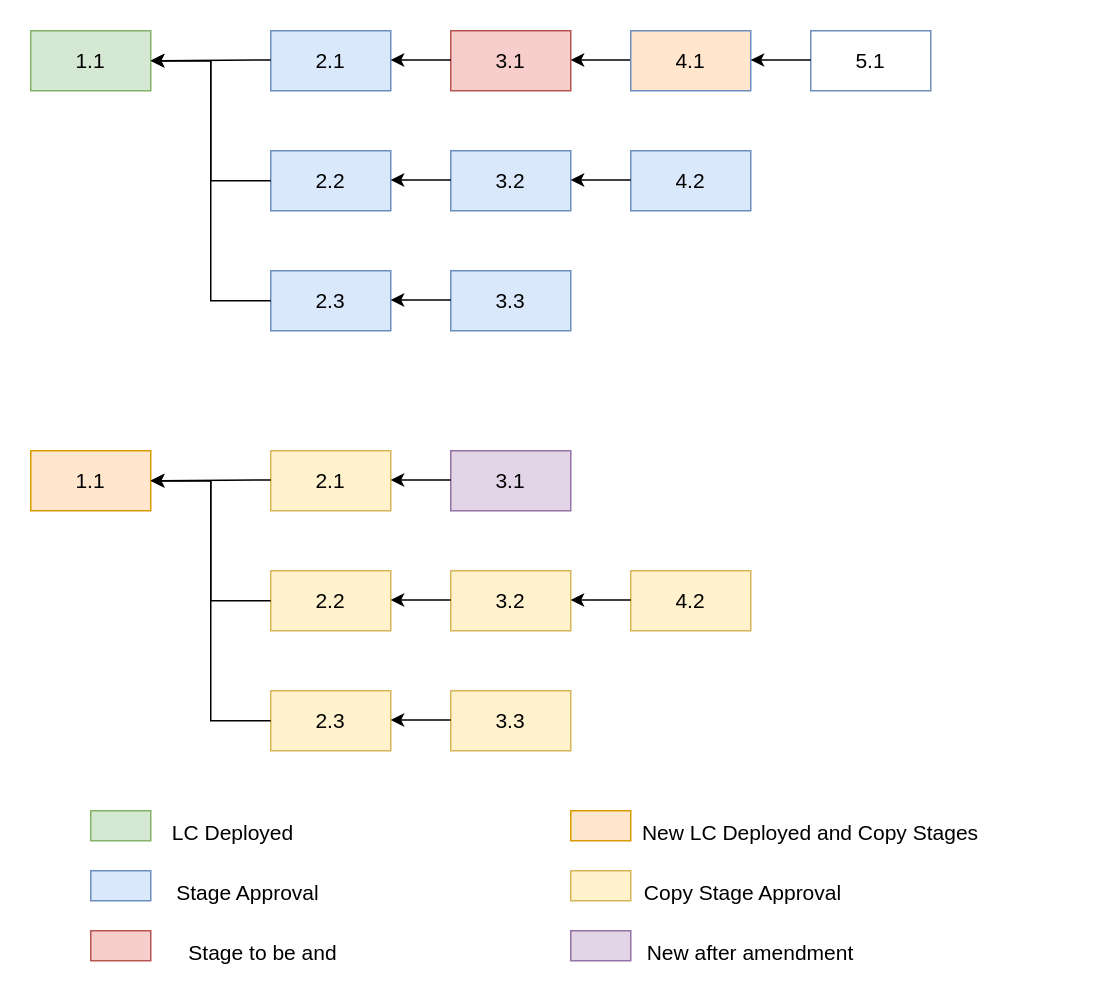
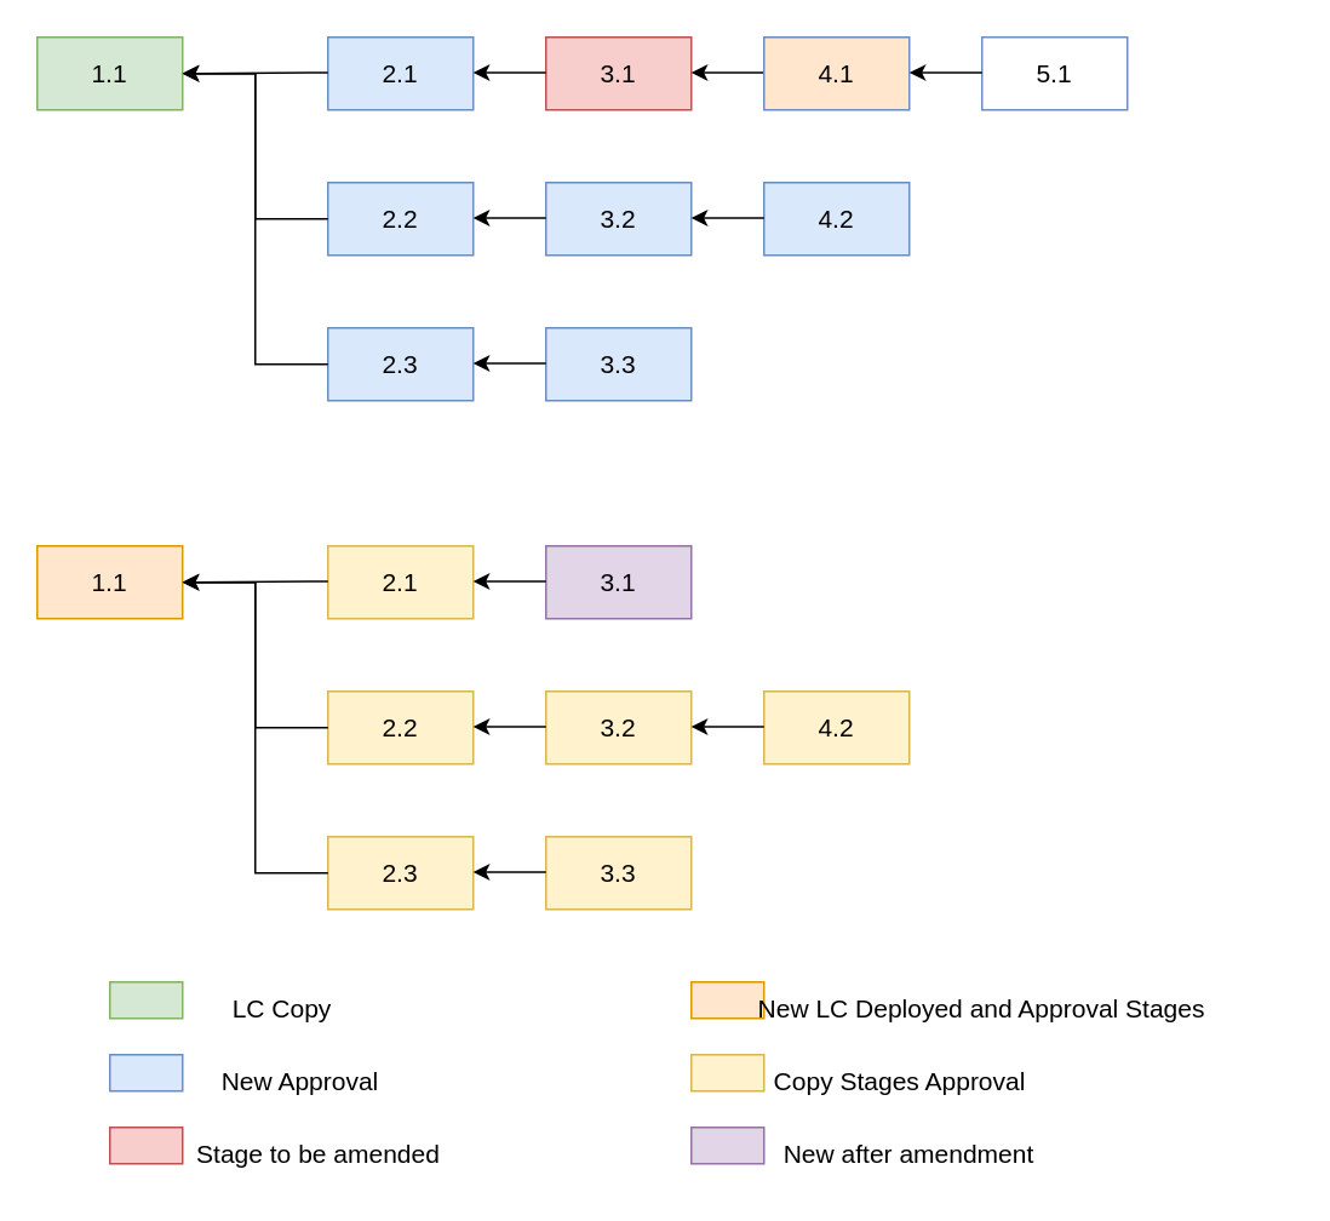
  <mxCell id="0" />
  <mxCell id="1" parent="0" />
  <mxCell id="2" value="&lt;font style=&quot;font-size: 14px;&quot;&gt;1.1&lt;/font&gt;" style="rounded=0;whiteSpace=wrap;html=1;fillColor=#d5e8d4;strokeColor=#82b366;" vertex="1" parent="1"><mxGeometry x="20" y="20" width="80" height="40" as="geometry" /></mxCell>
  <mxCell id="3" value="&lt;font style=&quot;font-size: 14px;&quot;&gt;2.1&lt;/font&gt;" style="rounded=0;whiteSpace=wrap;html=1;fillColor=#dae8fc;strokeColor=#6c8ebf;" vertex="1" parent="1"><mxGeometry x="180" y="20" width="80" height="40" as="geometry" /></mxCell>
  <mxCell id="4" value="&lt;font style=&quot;font-size: 14px;&quot;&gt;2.2&lt;/font&gt;" style="rounded=0;whiteSpace=wrap;html=1;fillColor=#dae8fc;strokeColor=#6c8ebf;" vertex="1" parent="1"><mxGeometry x="180" y="100" width="80" height="40" as="geometry" /></mxCell>
  <mxCell id="5" value="&lt;font style=&quot;font-size: 14px;&quot;&gt;2.3&lt;/font&gt;" style="rounded=0;whiteSpace=wrap;html=1;fillColor=#dae8fc;strokeColor=#6c8ebf;" vertex="1" parent="1"><mxGeometry x="180" y="180" width="80" height="40" as="geometry" /></mxCell>
  <mxCell id="6" value="&lt;font style=&quot;font-size: 14px;&quot;&gt;3.1&lt;/font&gt;" style="rounded=0;whiteSpace=wrap;html=1;fillColor=#f8cecc;strokeColor=#b85450;" vertex="1" parent="1"><mxGeometry x="300" y="20" width="80" height="40" as="geometry" /></mxCell>
  <mxCell id="7" value="&lt;font style=&quot;font-size: 14px;&quot;&gt;3.2&lt;/font&gt;" style="rounded=0;whiteSpace=wrap;html=1;fillColor=#dae8fc;strokeColor=#6c8ebf;" vertex="1" parent="1"><mxGeometry x="300" y="100" width="80" height="40" as="geometry" /></mxCell>
  <mxCell id="8" value="&lt;font style=&quot;font-size: 14px;&quot;&gt;3.3&lt;/font&gt;" style="rounded=0;whiteSpace=wrap;html=1;fillColor=#dae8fc;strokeColor=#6c8ebf;" vertex="1" parent="1"><mxGeometry x="300" y="180" width="80" height="40" as="geometry" /></mxCell>
  <mxCell id="9" value="" style="endArrow=classic;html=1;rounded=0;fontSize=14;entryX=1;entryY=0.5;entryDx=0;entryDy=0;" edge="1" parent="1" target="2"><mxGeometry width="50" height="50" relative="1" as="geometry"><mxPoint x="180" y="39.5" as="sourcePoint" /><mxPoint x="140" y="39.5" as="targetPoint" /></mxGeometry></mxCell>
  <mxCell id="10" value="" style="endArrow=classic;html=1;rounded=0;fontSize=14;" edge="1" parent="1"><mxGeometry width="50" height="50" relative="1" as="geometry"><mxPoint x="300" y="39.5" as="sourcePoint" /><mxPoint x="260" y="39.5" as="targetPoint" /></mxGeometry></mxCell>
  <mxCell id="11" value="" style="endArrow=classic;html=1;rounded=0;fontSize=14;" edge="1" parent="1"><mxGeometry width="50" height="50" relative="1" as="geometry"><mxPoint x="300" y="119.5" as="sourcePoint" /><mxPoint x="260" y="119.5" as="targetPoint" /></mxGeometry></mxCell>
  <mxCell id="12" value="" style="endArrow=classic;html=1;rounded=0;fontSize=14;" edge="1" parent="1"><mxGeometry width="50" height="50" relative="1" as="geometry"><mxPoint x="300" y="199.5" as="sourcePoint" /><mxPoint x="260" y="199.5" as="targetPoint" /></mxGeometry></mxCell>
  <mxCell id="13" value="" style="endArrow=classic;html=1;rounded=0;fontSize=14;" edge="1" parent="1"><mxGeometry width="50" height="50" relative="1" as="geometry"><mxPoint x="420" y="39.5" as="sourcePoint" /><mxPoint x="380" y="39.5" as="targetPoint" /></mxGeometry></mxCell>
  <mxCell id="14" value="&lt;font style=&quot;font-size: 14px;&quot;&gt;4.1&lt;/font&gt;" style="rounded=0;whiteSpace=wrap;html=1;fillColor=#ffe6cc;strokeColor=#6c8ebf;" vertex="1" parent="1"><mxGeometry x="420" y="20" width="80" height="40" as="geometry" /></mxCell>
  <mxCell id="15" value="&lt;font style=&quot;font-size: 14px;&quot;&gt;4.2&lt;/font&gt;" style="rounded=0;whiteSpace=wrap;html=1;fillColor=#dae8fc;strokeColor=#6c8ebf;" vertex="1" parent="1"><mxGeometry x="420" y="100" width="80" height="40" as="geometry" /></mxCell>
  <mxCell id="16" value="&lt;font style=&quot;font-size: 14px;&quot;&gt;5.1&lt;/font&gt;" style="rounded=0;whiteSpace=wrap;html=1;fillColor=#ffffff;strokeColor=#6c8ebf;" vertex="1" parent="1"><mxGeometry x="540" y="20" width="80" height="40" as="geometry" /></mxCell>
  <mxCell id="17" value="" style="endArrow=classic;html=1;rounded=0;fontSize=14;" edge="1" parent="1"><mxGeometry width="50" height="50" relative="1" as="geometry"><mxPoint x="420" y="119.5" as="sourcePoint" /><mxPoint x="380" y="119.5" as="targetPoint" /></mxGeometry></mxCell>
  <mxCell id="18" value="" style="endArrow=classic;html=1;rounded=0;fontSize=14;" edge="1" parent="1"><mxGeometry width="50" height="50" relative="1" as="geometry"><mxPoint x="540" y="39.5" as="sourcePoint" /><mxPoint x="500" y="39.5" as="targetPoint" /></mxGeometry></mxCell>
  <mxCell id="19" value="" style="endArrow=classic;html=1;rounded=0;fontSize=14;entryX=1;entryY=0.5;entryDx=0;entryDy=0;exitX=0;exitY=0.5;exitDx=0;exitDy=0;" edge="1" parent="1" source="4" target="2"><mxGeometry width="50" height="50" relative="1" as="geometry"><mxPoint x="150" y="139" as="sourcePoint" /><mxPoint x="110" y="139" as="targetPoint" /><Array as="points"><mxPoint x="140" y="120" /><mxPoint x="140" y="40" /></Array></mxGeometry></mxCell>
  <mxCell id="20" value="" style="endArrow=classic;html=1;rounded=0;fontSize=14;entryX=1;entryY=0.5;entryDx=0;entryDy=0;exitX=0;exitY=0.5;exitDx=0;exitDy=0;" edge="1" parent="1" source="5" target="2"><mxGeometry width="50" height="50" relative="1" as="geometry"><mxPoint x="50" y="200" as="sourcePoint" /><mxPoint x="110" y="100" as="targetPoint" /><Array as="points"><mxPoint x="140" y="200" /><mxPoint x="140" y="120" /><mxPoint x="140" y="40" /></Array></mxGeometry></mxCell>
  <mxCell id="21" value="" style="rounded=0;whiteSpace=wrap;html=1;fontSize=14;fillColor=#d5e8d4;strokeColor=#82b366;" vertex="1" parent="1"><mxGeometry x="60" y="540" width="40" height="20" as="geometry" /></mxCell>
- <mxCell id="22" value="LC Deployed " style="text;html=1;strokeColor=none;fillColor=none;align=center;verticalAlign=middle;whiteSpace=wrap;rounded=0;fontSize=14;" vertex="1" parent="1"><mxGeometry x="60" y="540" width="190" height="30" as="geometry" /></mxCell>
+ <mxCell id="22" value="LC Copy " style="text;html=1;strokeColor=none;fillColor=none;align=center;verticalAlign=middle;whiteSpace=wrap;rounded=0;fontSize=14;" vertex="1" parent="1"><mxGeometry x="60" y="540" width="190" height="30" as="geometry" /></mxCell>
  <mxCell id="23" value="" style="rounded=0;whiteSpace=wrap;html=1;fontSize=14;fillColor=#dae8fc;strokeColor=#6c8ebf;" vertex="1" parent="1"><mxGeometry x="60" y="580" width="40" height="20" as="geometry" /></mxCell>
  <mxCell id="24" value="" style="rounded=0;whiteSpace=wrap;html=1;fontSize=14;fillColor=#f8cecc;strokeColor=#b85450;" vertex="1" parent="1"><mxGeometry x="60" y="620" width="40" height="20" as="geometry" /></mxCell>
- <mxCell id="25" value="Stage to be and" style="text;html=1;strokeColor=none;fillColor=none;align=center;verticalAlign=middle;whiteSpace=wrap;rounded=0;fontSize=14;" vertex="1" parent="1"><mxGeometry x="80" y="620" width="190" height="30" as="geometry" /></mxCell>
- <mxCell id="26" value="Stage Approval" style="text;html=1;strokeColor=none;fillColor=none;align=center;verticalAlign=middle;whiteSpace=wrap;rounded=0;fontSize=14;" vertex="1" parent="1"><mxGeometry x="70" y="580" width="190" height="30" as="geometry" /></mxCell>
+ <mxCell id="25" value="Stage to be amended" style="text;html=1;strokeColor=none;fillColor=none;align=center;verticalAlign=middle;whiteSpace=wrap;rounded=0;fontSize=14;" vertex="1" parent="1"><mxGeometry x="80" y="620" width="190" height="30" as="geometry" /></mxCell>
+ <mxCell id="26" value="New Approval" style="text;html=1;strokeColor=none;fillColor=none;align=center;verticalAlign=middle;whiteSpace=wrap;rounded=0;fontSize=14;" vertex="1" parent="1"><mxGeometry x="70" y="580" width="190" height="30" as="geometry" /></mxCell>
  <mxCell id="27" value="&lt;font style=&quot;font-size: 14px;&quot;&gt;1.1&lt;/font&gt;" style="rounded=0;whiteSpace=wrap;html=1;fillColor=#ffe6cc;strokeColor=#d79b00;" vertex="1" parent="1"><mxGeometry x="20" y="300" width="80" height="40" as="geometry" /></mxCell>
  <mxCell id="28" value="&lt;font style=&quot;font-size: 14px;&quot;&gt;2.1&lt;/font&gt;" style="rounded=0;whiteSpace=wrap;html=1;fillColor=#fff2cc;strokeColor=#d6b656;" vertex="1" parent="1"><mxGeometry x="180" y="300" width="80" height="40" as="geometry" /></mxCell>
  <mxCell id="29" value="&lt;font style=&quot;font-size: 14px;&quot;&gt;2.2&lt;/font&gt;" style="rounded=0;whiteSpace=wrap;html=1;fillColor=#fff2cc;strokeColor=#d6b656;" vertex="1" parent="1"><mxGeometry x="180" y="380" width="80" height="40" as="geometry" /></mxCell>
  <mxCell id="30" value="&lt;font style=&quot;font-size: 14px;&quot;&gt;2.3&lt;/font&gt;" style="rounded=0;whiteSpace=wrap;html=1;fillColor=#fff2cc;strokeColor=#d6b656;" vertex="1" parent="1"><mxGeometry x="180" y="460" width="80" height="40" as="geometry" /></mxCell>
  <mxCell id="31" value="&lt;font style=&quot;font-size: 14px;&quot;&gt;3.1&lt;/font&gt;" style="rounded=0;whiteSpace=wrap;html=1;fillColor=#e1d5e7;strokeColor=#9673a6;" vertex="1" parent="1"><mxGeometry x="300" y="300" width="80" height="40" as="geometry" /></mxCell>
  <mxCell id="32" value="&lt;font style=&quot;font-size: 14px;&quot;&gt;3.2&lt;/font&gt;" style="rounded=0;whiteSpace=wrap;html=1;fillColor=#fff2cc;strokeColor=#d6b656;" vertex="1" parent="1"><mxGeometry x="300" y="380" width="80" height="40" as="geometry" /></mxCell>
  <mxCell id="33" value="&lt;font style=&quot;font-size: 14px;&quot;&gt;3.3&lt;/font&gt;" style="rounded=0;whiteSpace=wrap;html=1;fillColor=#fff2cc;strokeColor=#d6b656;" vertex="1" parent="1"><mxGeometry x="300" y="460" width="80" height="40" as="geometry" /></mxCell>
  <mxCell id="34" value="" style="endArrow=classic;html=1;rounded=0;fontSize=14;entryX=1;entryY=0.5;entryDx=0;entryDy=0;" edge="1" target="27" parent="1"><mxGeometry width="50" height="50" relative="1" as="geometry"><mxPoint x="180" y="319.5" as="sourcePoint" /><mxPoint x="140" y="319.5" as="targetPoint" /></mxGeometry></mxCell>
  <mxCell id="35" value="" style="endArrow=classic;html=1;rounded=0;fontSize=14;" edge="1" parent="1"><mxGeometry width="50" height="50" relative="1" as="geometry"><mxPoint x="300" y="319.5" as="sourcePoint" /><mxPoint x="260" y="319.5" as="targetPoint" /></mxGeometry></mxCell>
  <mxCell id="36" value="" style="endArrow=classic;html=1;rounded=0;fontSize=14;" edge="1" parent="1"><mxGeometry width="50" height="50" relative="1" as="geometry"><mxPoint x="300" y="399.5" as="sourcePoint" /><mxPoint x="260" y="399.5" as="targetPoint" /></mxGeometry></mxCell>
  <mxCell id="37" value="" style="endArrow=classic;html=1;rounded=0;fontSize=14;" edge="1" parent="1"><mxGeometry width="50" height="50" relative="1" as="geometry"><mxPoint x="300" y="479.5" as="sourcePoint" /><mxPoint x="260" y="479.5" as="targetPoint" /></mxGeometry></mxCell>
  <mxCell id="38" value="&lt;font style=&quot;font-size: 14px;&quot;&gt;4.2&lt;/font&gt;" style="rounded=0;whiteSpace=wrap;html=1;fillColor=#fff2cc;strokeColor=#d6b656;" vertex="1" parent="1"><mxGeometry x="420" y="380" width="80" height="40" as="geometry" /></mxCell>
  <mxCell id="39" value="" style="endArrow=classic;html=1;rounded=0;fontSize=14;" edge="1" parent="1"><mxGeometry width="50" height="50" relative="1" as="geometry"><mxPoint x="420" y="399.5" as="sourcePoint" /><mxPoint x="380" y="399.5" as="targetPoint" /></mxGeometry></mxCell>
  <mxCell id="40" value="" style="endArrow=classic;html=1;rounded=0;fontSize=14;entryX=1;entryY=0.5;entryDx=0;entryDy=0;exitX=0;exitY=0.5;exitDx=0;exitDy=0;" edge="1" source="29" target="27" parent="1"><mxGeometry width="50" height="50" relative="1" as="geometry"><mxPoint x="150" y="419" as="sourcePoint" /><mxPoint x="110" y="419" as="targetPoint" /><Array as="points"><mxPoint x="140" y="400" /><mxPoint x="140" y="320" /></Array></mxGeometry></mxCell>
  <mxCell id="41" value="" style="endArrow=classic;html=1;rounded=0;fontSize=14;entryX=1;entryY=0.5;entryDx=0;entryDy=0;exitX=0;exitY=0.5;exitDx=0;exitDy=0;" edge="1" source="30" target="27" parent="1"><mxGeometry width="50" height="50" relative="1" as="geometry"><mxPoint x="50" y="480" as="sourcePoint" /><mxPoint x="110" y="380" as="targetPoint" /><Array as="points"><mxPoint x="140" y="480" /><mxPoint x="140" y="400" /><mxPoint x="140" y="320" /></Array></mxGeometry></mxCell>
  <mxCell id="42" value="" style="rounded=0;whiteSpace=wrap;html=1;fontSize=14;fillColor=#ffe6cc;strokeColor=#d79b00;" vertex="1" parent="1"><mxGeometry x="380" y="540" width="40" height="20" as="geometry" /></mxCell>
- <mxCell id="43" value="New LC Deployed and Copy Stages" style="text;html=1;strokeColor=none;fillColor=none;align=center;verticalAlign=middle;whiteSpace=wrap;rounded=0;fontSize=14;" vertex="1" parent="1"><mxGeometry x="370" y="540" width="340" height="30" as="geometry" /></mxCell>
+ <mxCell id="43" value="New LC Deployed and Approval Stages" style="text;html=1;strokeColor=none;fillColor=none;align=center;verticalAlign=middle;whiteSpace=wrap;rounded=0;fontSize=14;" vertex="1" parent="1"><mxGeometry x="370" y="540" width="340" height="30" as="geometry" /></mxCell>
  <mxCell id="44" value="" style="rounded=0;whiteSpace=wrap;html=1;fontSize=14;fillColor=#fff2cc;strokeColor=#d6b656;" vertex="1" parent="1"><mxGeometry x="380" y="580" width="40" height="20" as="geometry" /></mxCell>
  <mxCell id="45" value="" style="rounded=0;whiteSpace=wrap;html=1;fontSize=14;fillColor=#e1d5e7;strokeColor=#9673a6;" vertex="1" parent="1"><mxGeometry x="380" y="620" width="40" height="20" as="geometry" /></mxCell>
  <mxCell id="46" value="New after amendment" style="text;html=1;strokeColor=none;fillColor=none;align=center;verticalAlign=middle;whiteSpace=wrap;rounded=0;fontSize=14;" vertex="1" parent="1"><mxGeometry x="405" y="620" width="190" height="30" as="geometry" /></mxCell>
- <mxCell id="47" value="Copy Stage Approval" style="text;html=1;strokeColor=none;fillColor=none;align=center;verticalAlign=middle;whiteSpace=wrap;rounded=0;fontSize=14;" vertex="1" parent="1"><mxGeometry x="400" y="580" width="190" height="30" as="geometry" /></mxCell>
+ <mxCell id="47" value="Copy Stages Approval" style="text;html=1;strokeColor=none;fillColor=none;align=center;verticalAlign=middle;whiteSpace=wrap;rounded=0;fontSize=14;" vertex="1" parent="1"><mxGeometry x="400" y="580" width="190" height="30" as="geometry" /></mxCell>
